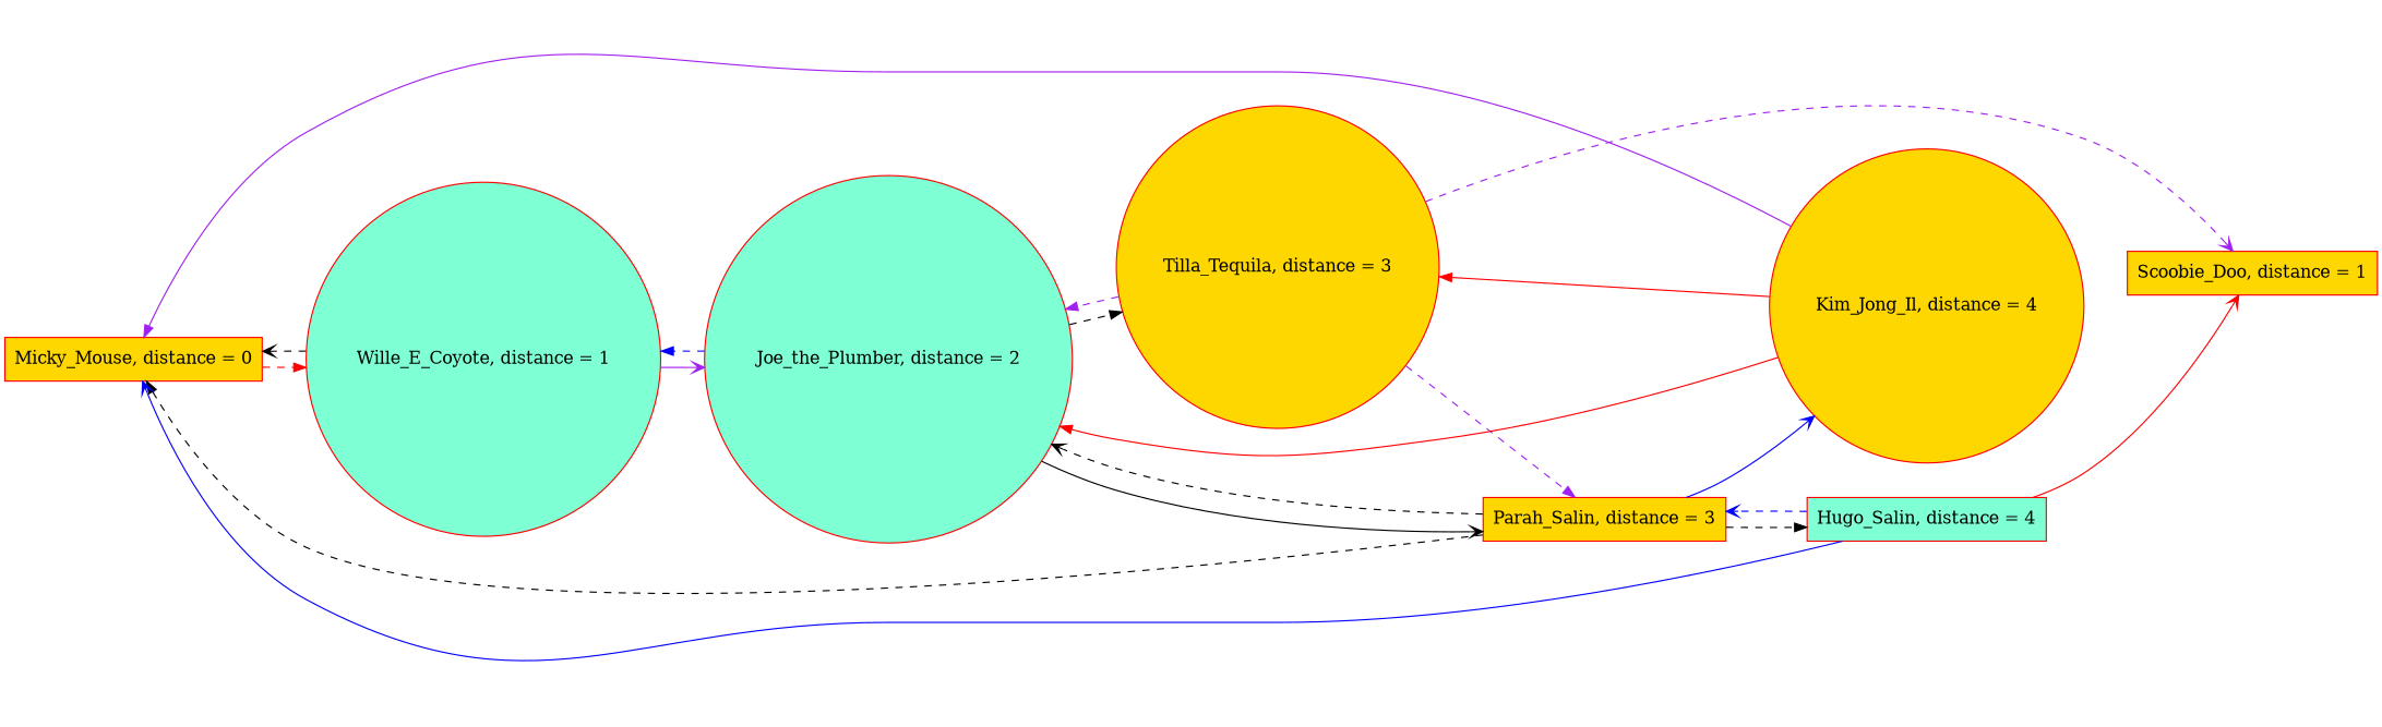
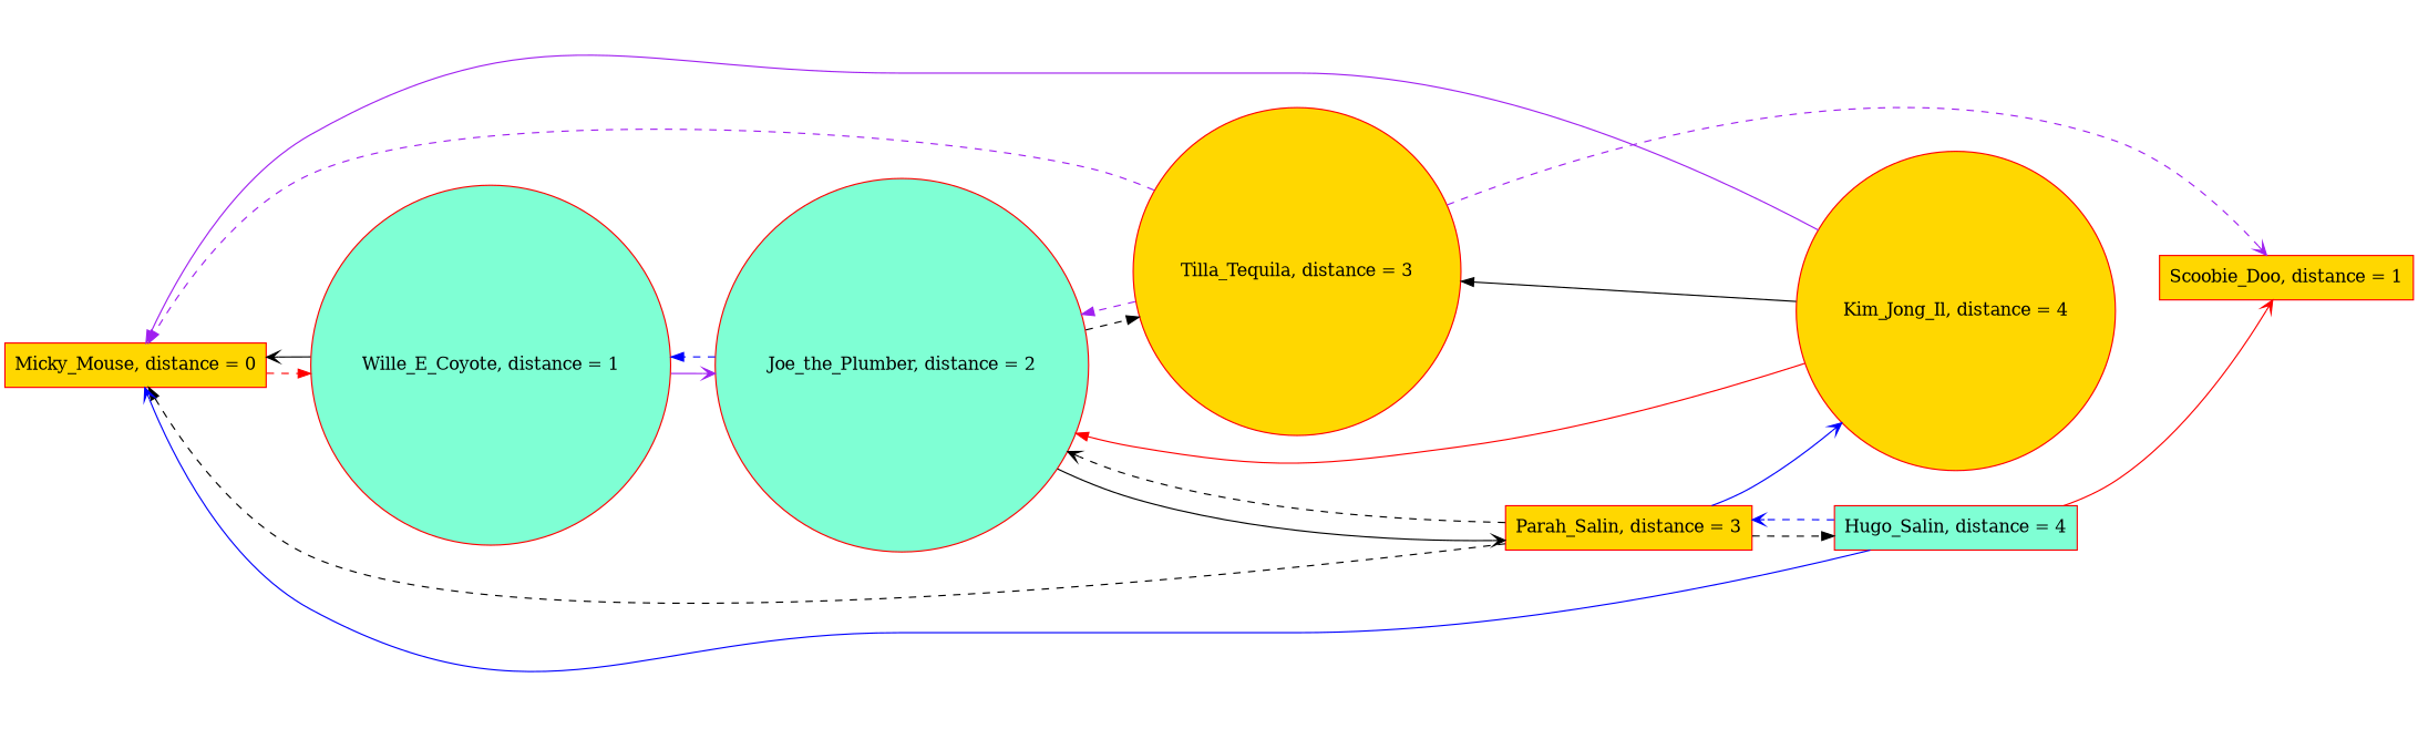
  digraph {
    rankdir=LR
    node [color=RED fillcolor=gold shape=box style=filled]
    edge [arrowhead=normal color=black style=dashed]
    n1 [label="Micky_Mouse, distance = 0"]
    n2 [fillcolor=aquamarine label="Wille_E_Coyote, distance = 1" shape=circle]
    n3 [fillcolor=aquamarine label="Joe_the_Plumber, distance = 2" shape=circle]
    n4 [label="Scoobie_Doo, distance = 1"]
    n5 [label="Parah_Salin, distance = 3"]
    n6 [label="Tilla_Tequila, distance = 3" shape=circle]
    n7 [label="Kim_Jong_Il, distance = 4" shape=circle]
    n8 [fillcolor=aquamarine label="Hugo_Salin, distance = 4"]
    n1 -> n2 [color=red]
-   n2 -> n1 [arrowhead=vee]
+   n2 -> n1 [arrowhead=vee style=solid]
    n2 -> n3 [arrowhead=vee color=purple style=solid]
    n3 -> n2 [color=blue]
    n3 -> n5 [arrowhead=vee style=solid]
    n3 -> n6
    n5 -> n1
    n5 -> n3 [arrowhead=vee]
    n5 -> n7 [arrowhead=vee color=blue style=solid]
    n5 -> n8
    n6 -> n3 [color=purple]
    n6 -> n4 [arrowhead=vee color=purple]
-   n6 -> n5 [color=purple]
+   n6 -> n1 [color=purple]
    n7 -> n1 [color=purple style=solid]
    n7 -> n3 [color=red style=solid]
-   n7 -> n6 [color=red style=solid]
+   n7 -> n6 [style=solid]
    n8 -> n1 [arrowhead=vee color=blue style=solid]
    n8 -> n4 [arrowhead=vee color=red style=solid]
    n8 -> n5 [arrowhead=vee color=blue]
  }
